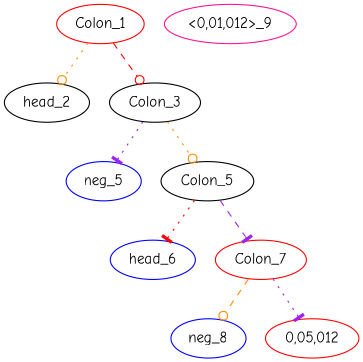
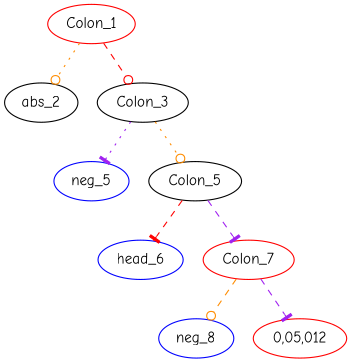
  digraph {
    fontname="Comic Neue"
    node [color=red fontname="Comic Neue"]
    edge [arrowhead=odot color=darkorange fontname="Comic Neue" style=dotted]
    n1 [label=Colon_1]
-   n2 [color=black label=head_2]
+   n2 [color=black label=abs_2]
    n3 [color=black label=Colon_3]
    n4 [color=blue label=neg_5]
    n5 [color=black label=Colon_5]
    n6 [color=blue label=head_6]
    n7 [label=Colon_7]
    n8 [color=blue label=neg_8]
    n9 [label="0,05,012"]
-   n10 [color=deeppink label="<0,01,012>_9"]
    n1 -> n2
    n1 -> n3 [color=red style=dashed]
    n3 -> n4 [arrowhead=tee color=purple]
    n3 -> n5
-   n5 -> n6 [arrowhead=tee color=red]
+   n5 -> n6 [arrowhead=tee color=red style=dashed]
    n5 -> n7 [arrowhead=tee color=purple style=dashed]
    n7 -> n8 [style=dashed]
-   n7 -> n9 [arrowhead=tee color=purple]
+   n7 -> n9 [arrowhead=tee color=purple style=dashed]
  }
